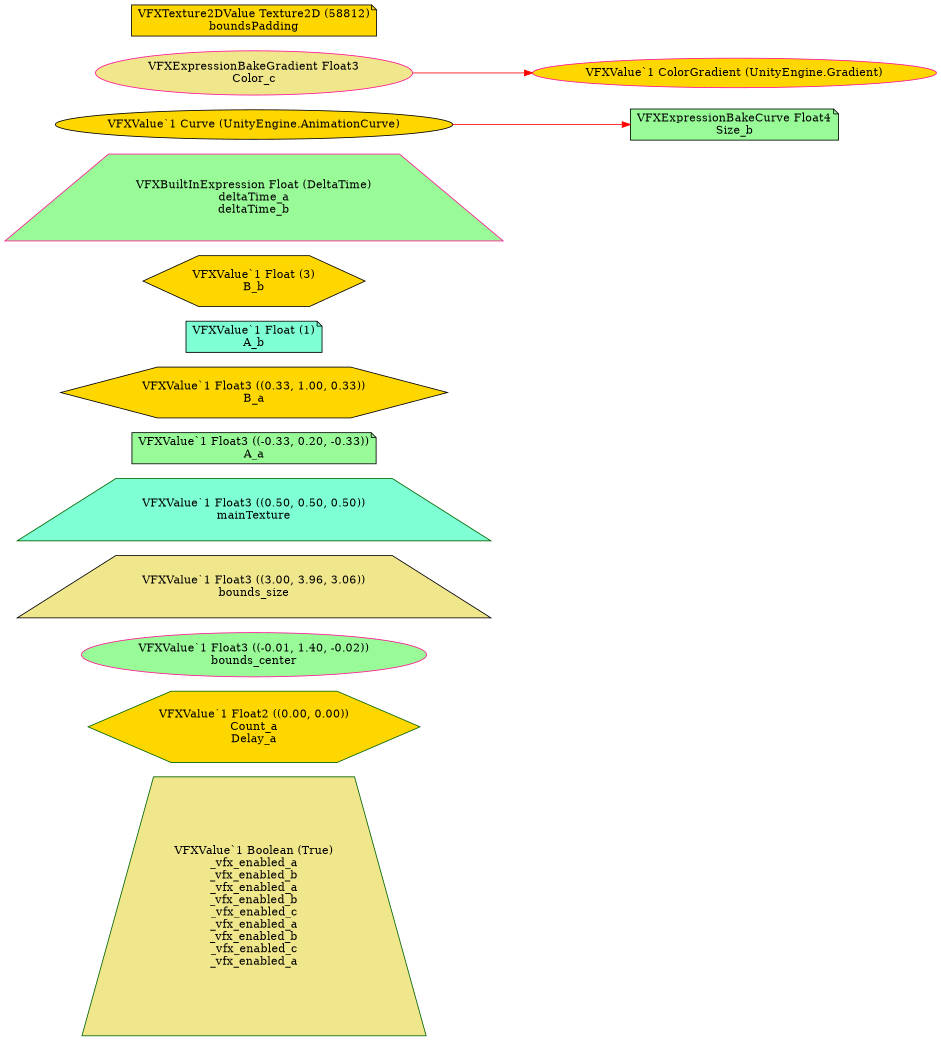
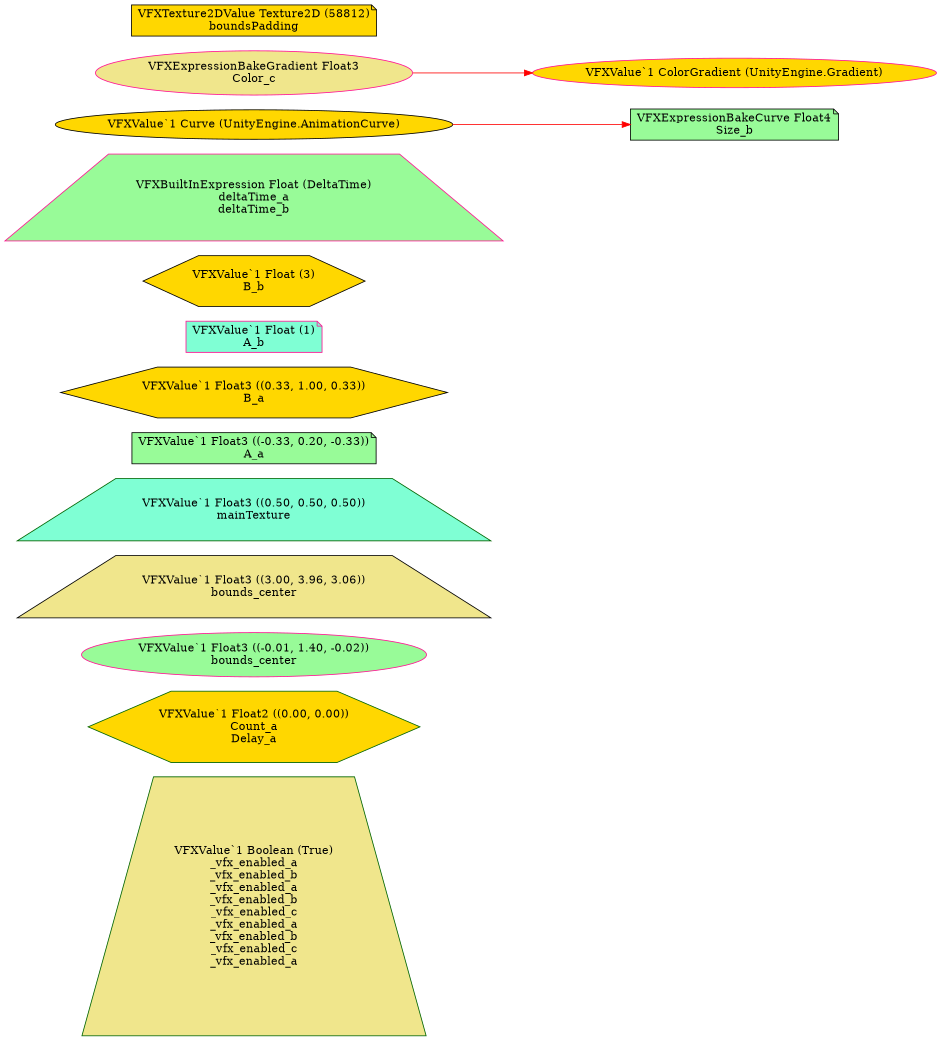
  digraph {
    rankdir=LR
    node [color=black fillcolor=gold shape=trapezium style=filled]
    edge [color=red]
    n1 [color=darkgreen fillcolor=khaki label="VFXValue`1 Boolean (True)\n_vfx_enabled_a\n_vfx_enabled_b\n_vfx_enabled_a\n_vfx_enabled_b\n_vfx_enabled_c\n_vfx_enabled_a\n_vfx_enabled_b\n_vfx_enabled_c\n_vfx_enabled_a"]
    n2 [color=darkgreen label="VFXValue`1 Float2 ((0.00, 0.00))\nCount_a\nDelay_a" shape=hexagon]
    n3 [color=deeppink fillcolor=palegreen label="VFXValue`1 Float3 ((-0.01, 1.40, -0.02))\nbounds_center" shape=ellipse]
-   n4 [fillcolor=khaki label="VFXValue`1 Float3 ((3.00, 3.96, 3.06))\nbounds_size"]
+   n4 [fillcolor=khaki label="VFXValue`1 Float3 ((3.00, 3.96, 3.06))\nbounds_center"]
    n5 [color=darkgreen fillcolor=aquamarine label="VFXValue`1 Float3 ((0.50, 0.50, 0.50))\nmainTexture"]
    n6 [fillcolor=palegreen label="VFXValue`1 Float3 ((-0.33, 0.20, -0.33))\nA_a" shape=note]
    n7 [label="VFXValue`1 Float3 ((0.33, 1.00, 0.33))\nB_a" shape=hexagon]
-   n8 [fillcolor=aquamarine label="VFXValue`1 Float (1)\nA_b" shape=note]
+   n8 [color=deeppink fillcolor=aquamarine label="VFXValue`1 Float (1)\nA_b" shape=note]
    n9 [label="VFXValue`1 Float (3)\nB_b" shape=hexagon]
    n10 [color=deeppink fillcolor=palegreen label="VFXBuiltInExpression Float (DeltaTime)\ndeltaTime_a\ndeltaTime_b"]
    n11 [fillcolor=palegreen label="VFXExpressionBakeCurve Float4\nSize_b" shape=note]
    n12 [label="VFXValue`1 Curve (UnityEngine.AnimationCurve)" shape=ellipse]
    n13 [color=deeppink fillcolor=khaki label="VFXExpressionBakeGradient Float3\nColor_c" shape=ellipse]
    n14 [color=deeppink label="VFXValue`1 ColorGradient (UnityEngine.Gradient)" shape=ellipse]
    n15 [label="VFXTexture2DValue Texture2D (58812)\nboundsPadding" shape=note]
    n12 -> n11
    n13 -> n14
  }
